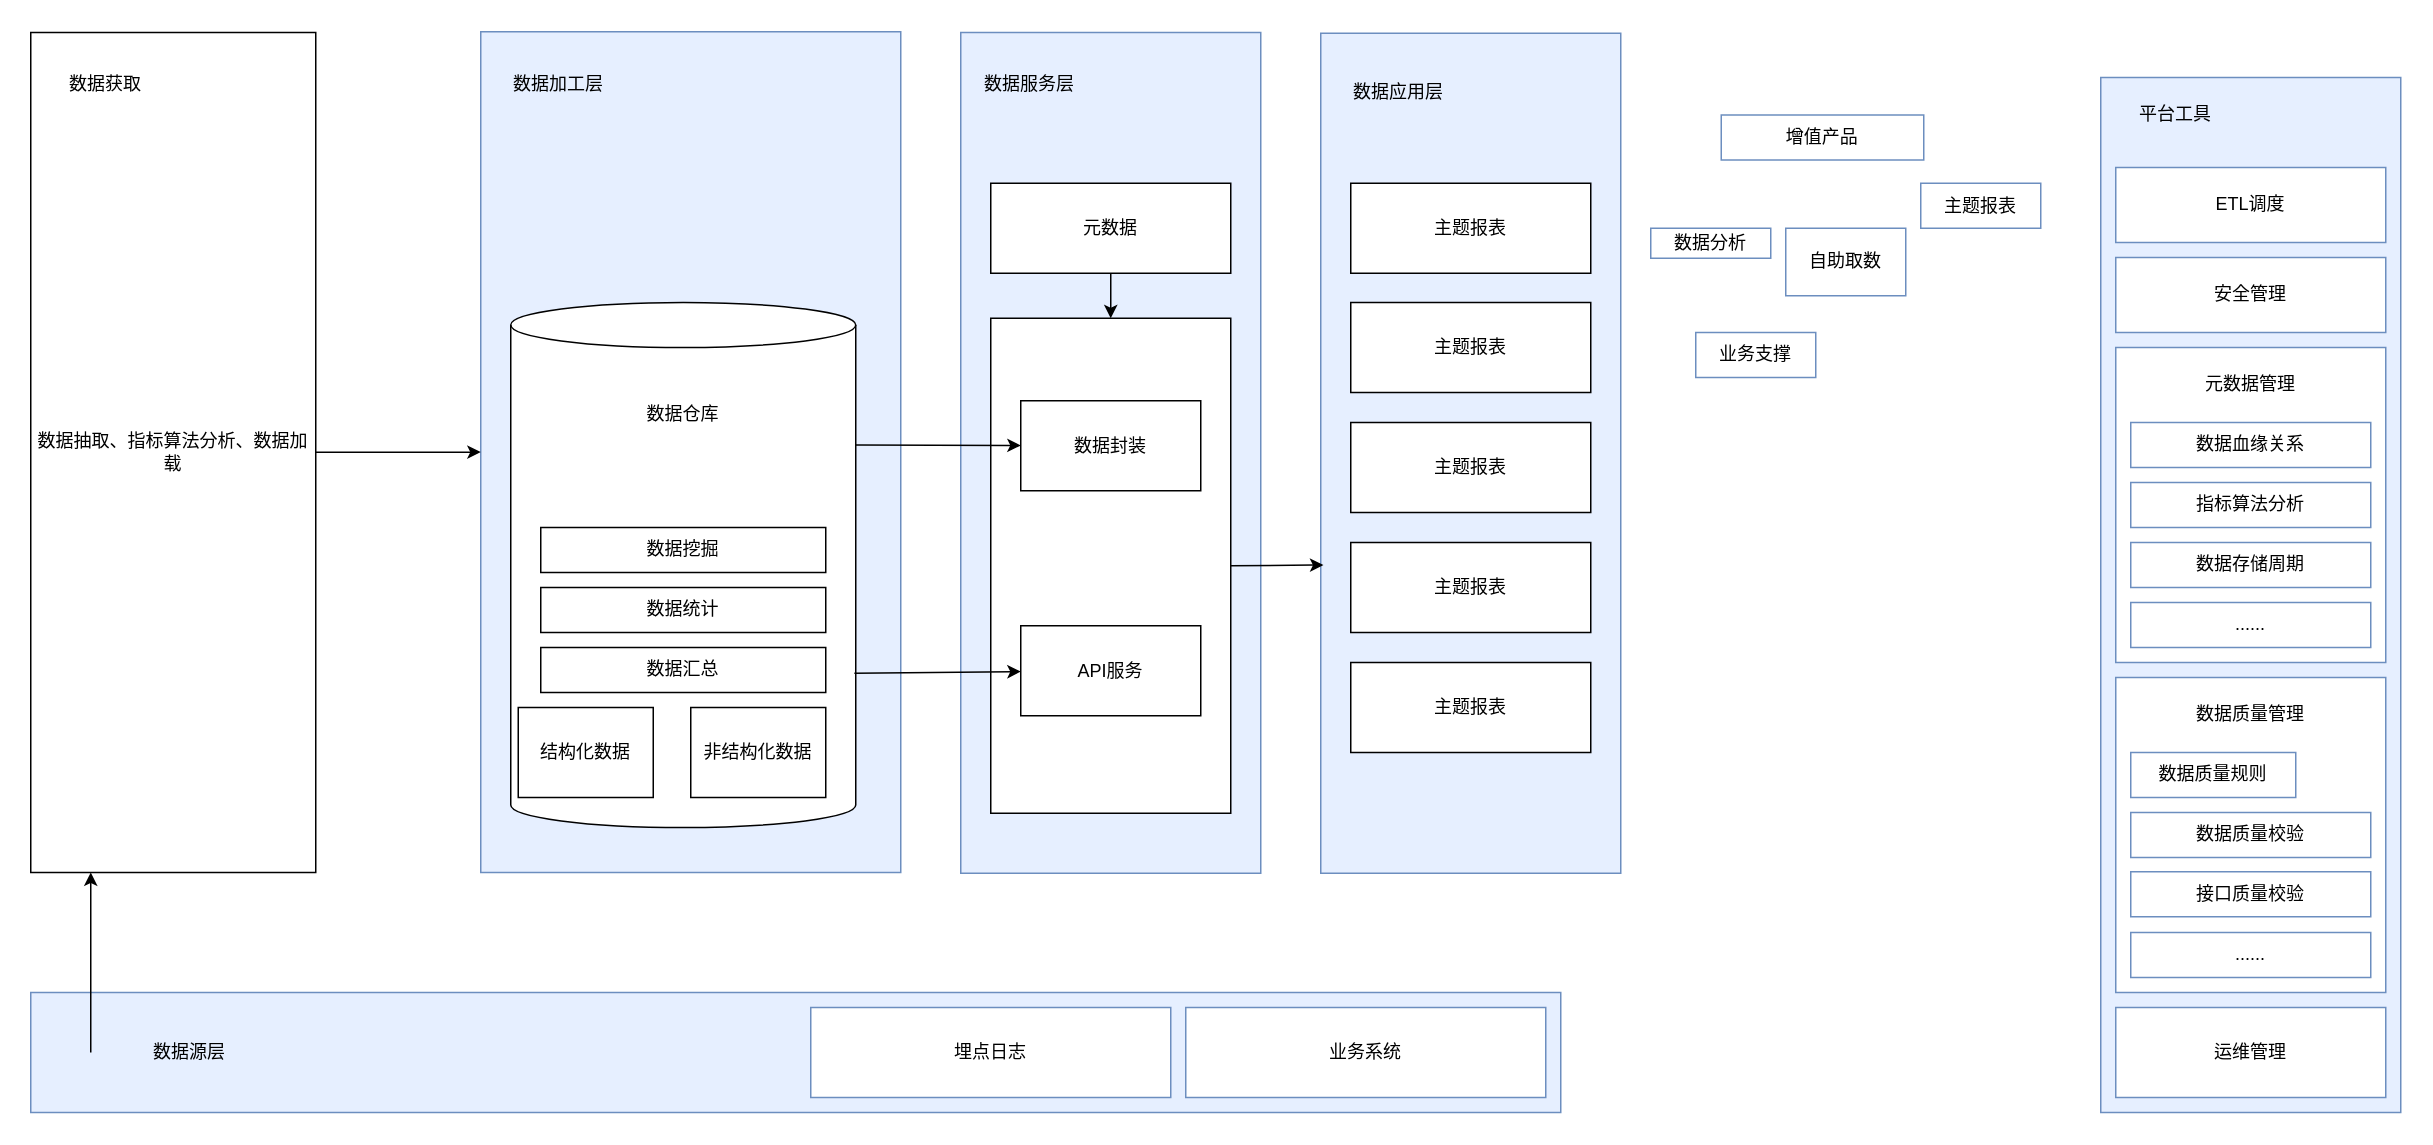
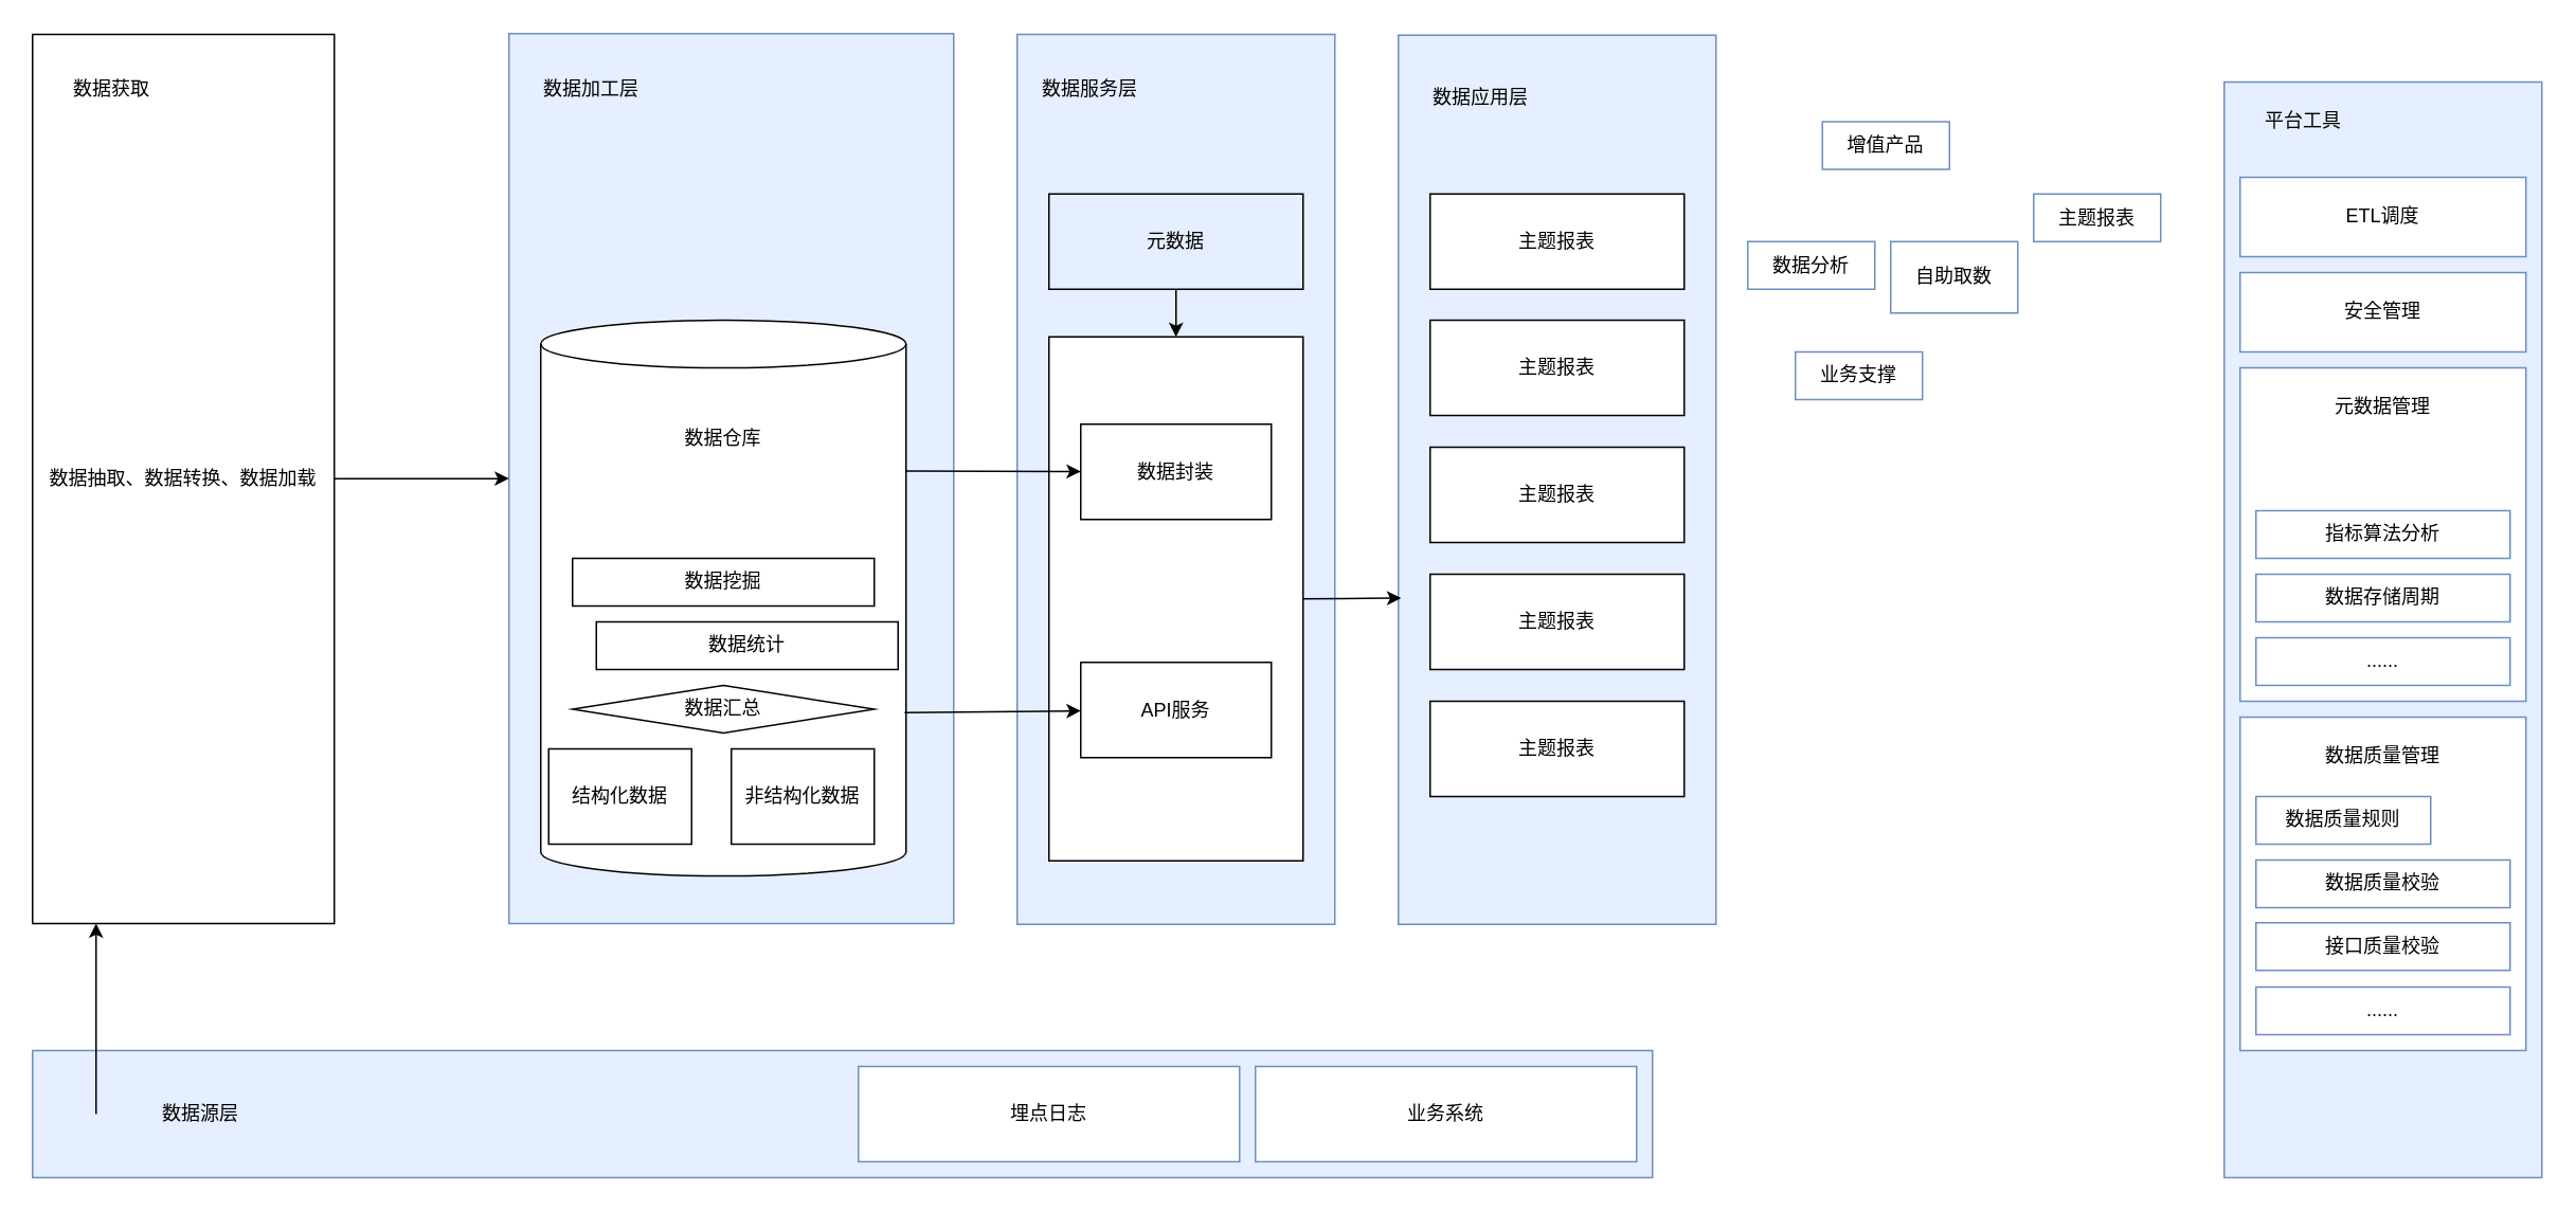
  <mxCell id="0" />
  <mxCell id="1" parent="0" />
  <mxCell id="2" value="" style="rounded=0;whiteSpace=wrap;html=1;fillColor=#E6EFFF;strokeColor=#6C8EBF;" vertex="1" parent="1"><mxGeometry y="20.5" width="280" height="560.5" as="geometry" x="320" /></mxCell>
  <mxCell id="3" value="数据加工层" style="text;html=1;strokeColor=none;fillColor=none;align=left;verticalAlign=middle;whiteSpace=wrap;rounded=0;" vertex="1" parent="1"><mxGeometry x="340" y="40.5" width="80" height="30" as="geometry" /></mxCell>
  <mxCell id="4" value="" style="rounded=0;whiteSpace=wrap;html=1;fillColor=#E6EFFF;strokeColor=#6C8EBF;" vertex="1" parent="1"><mxGeometry x="20" y="661" width="1020" height="80" as="geometry" /></mxCell>
  <mxCell id="5" value="埋点日志" style="rounded=0;whiteSpace=wrap;html=1;strokeColor=#6C8EBF;" vertex="1" parent="1"><mxGeometry x="540" y="671" width="240" height="60" as="geometry" /></mxCell>
  <mxCell id="6" value="业务系统" style="rounded=0;whiteSpace=wrap;html=1;strokeColor=#6C8EBF;" vertex="1" parent="1"><mxGeometry x="790" y="671" width="240" height="60" as="geometry" /></mxCell>
  <mxCell id="7" value="" style="rounded=0;whiteSpace=wrap;html=1;fillColor=#E6EFFF;strokeColor=#6C8EBF;" vertex="1" parent="1"><mxGeometry x="640" y="21" width="200" height="560.5" as="geometry" /></mxCell>
  <mxCell id="8" value="数据服务层" style="text;html=1;strokeColor=none;fillColor=none;align=left;verticalAlign=middle;whiteSpace=wrap;rounded=0;" vertex="1" parent="1"><mxGeometry x="654" y="40.5" width="80" height="30" as="geometry" /></mxCell>
  <mxCell id="9" value="" style="rounded=0;whiteSpace=wrap;html=1;fillColor=#E6EFFF;strokeColor=#6C8EBF;" vertex="1" parent="1"><mxGeometry x="1400" y="51" width="200" height="690" as="geometry" /></mxCell>
  <mxCell id="10" value="平台工具" style="text;html=1;strokeColor=none;fillColor=none;align=center;verticalAlign=middle;whiteSpace=wrap;rounded=0;" vertex="1" parent="1"><mxGeometry x="1410" y="61" width="80" height="30" as="geometry" /></mxCell>
  <mxCell id="11" value="" style="rounded=0;whiteSpace=wrap;html=1;strokeColor=#6C8EBF;" vertex="1" parent="1"><mxGeometry x="1410" y="111" width="180" height="50" as="geometry" /></mxCell>
  <mxCell id="12" value="" style="rounded=0;whiteSpace=wrap;html=1;strokeColor=#6C8EBF;" vertex="1" parent="1"><mxGeometry x="1410" y="451" width="180" height="210" as="geometry" /></mxCell>
- <mxCell id="13" value="运维管理" style="rounded=0;whiteSpace=wrap;html=1;strokeColor=#6C8EBF;" vertex="1" parent="1"><mxGeometry x="1410" y="671" width="180" height="60" as="geometry" /></mxCell>
  <mxCell id="14" value="数据质量规则" style="rounded=0;whiteSpace=wrap;html=1;strokeColor=#6C8EBF;" vertex="1" parent="1"><mxGeometry x="1420" y="501" width="110" height="30" as="geometry" /></mxCell>
  <mxCell id="15" value="接口质量校验" style="rounded=0;whiteSpace=wrap;html=1;strokeColor=#6C8EBF;" vertex="1" parent="1"><mxGeometry x="1420" y="580.5" width="160" height="30" as="geometry" /></mxCell>
  <mxCell id="16" value="数据质量校验" style="rounded=0;whiteSpace=wrap;html=1;strokeColor=#6C8EBF;" vertex="1" parent="1"><mxGeometry x="1420" y="541" width="160" height="30" as="geometry" /></mxCell>
  <mxCell id="17" value="......" style="rounded=0;whiteSpace=wrap;html=1;strokeColor=#6C8EBF;" vertex="1" parent="1"><mxGeometry x="1420" y="621" width="160" height="30" as="geometry" /></mxCell>
  <mxCell id="18" value="数据质量管理" style="text;html=1;strokeColor=#FFFFFF;fillColor=none;align=center;verticalAlign=middle;whiteSpace=wrap;rounded=0;" vertex="1" parent="1"><mxGeometry x="1420" y="461" width="160" height="30" as="geometry" /></mxCell>
  <mxCell id="19" value="" style="rounded=0;whiteSpace=wrap;html=1;strokeColor=#6C8EBF;" vertex="1" parent="1"><mxGeometry x="1410" y="231" width="180" height="210" as="geometry" /></mxCell>
  <mxCell id="20" value="......" style="rounded=0;whiteSpace=wrap;html=1;strokeColor=#6C8EBF;" vertex="1" parent="1"><mxGeometry x="1420" y="401" width="160" height="30" as="geometry" /></mxCell>
  <mxCell id="21" value="数据存储周期" style="rounded=0;whiteSpace=wrap;html=1;strokeColor=#6C8EBF;" vertex="1" parent="1"><mxGeometry x="1420" y="361" width="160" height="30" as="geometry" /></mxCell>
  <mxCell id="22" value="指标算法分析" style="rounded=0;whiteSpace=wrap;html=1;strokeColor=#6C8EBF;" vertex="1" parent="1"><mxGeometry x="1420" y="321" width="160" height="30" as="geometry" /></mxCell>
- <mxCell id="23" value="数据血缘关系" style="rounded=0;whiteSpace=wrap;html=1;strokeColor=#6C8EBF;" vertex="1" parent="1"><mxGeometry x="1420" y="281" width="160" height="30" as="geometry" /></mxCell>
  <mxCell id="24" value="元数据管理" style="text;html=1;strokeColor=#FFFFFF;fillColor=none;align=center;verticalAlign=middle;whiteSpace=wrap;rounded=0;" vertex="1" parent="1"><mxGeometry x="1420" y="241" width="160" height="30" as="geometry" /></mxCell>
  <mxCell id="25" value="ETL调度" style="text;html=1;strokeColor=#FFFFFF;fillColor=none;align=center;verticalAlign=middle;whiteSpace=wrap;rounded=0;" vertex="1" parent="1"><mxGeometry x="1420" y="121" width="160" height="30" as="geometry" /></mxCell>
  <mxCell id="26" value="数据源层" style="text;html=1;strokeColor=none;fillColor=none;align=left;verticalAlign=middle;whiteSpace=wrap;rounded=0;" vertex="1" parent="1"><mxGeometry x="100" y="686" width="60" height="30" as="geometry" /></mxCell>
  <mxCell id="27" value="" style="rounded=0;whiteSpace=wrap;html=1;fillColor=#E6EFFF;strokeColor=#6C8EBF;" vertex="1" parent="1"><mxGeometry x="880" y="21.5" width="200" height="560" as="geometry" /></mxCell>
  <mxCell id="28" value="数据应用层" style="text;html=1;strokeColor=none;fillColor=none;align=left;verticalAlign=middle;whiteSpace=wrap;rounded=0;" vertex="1" parent="1"><mxGeometry x="900" y="46" width="80" height="30" as="geometry" /></mxCell>
  <mxCell id="29" value="主题报表" style="rounded=0;whiteSpace=wrap;html=1;strokeColor=#6C8EBF;" vertex="1" parent="1"><mxGeometry x="1280" y="121.5" width="80" height="30" as="geometry" /></mxCell>
  <mxCell id="30" value="自助取数" style="rounded=0;whiteSpace=wrap;html=1;strokeColor=#6C8EBF;" vertex="1" parent="1"><mxGeometry x="1190" y="151.5" width="80" height="45" as="geometry" /></mxCell>
- <mxCell id="31" value="增值产品" style="rounded=0;whiteSpace=wrap;html=1;strokeColor=#6C8EBF;" vertex="1" parent="1"><mxGeometry x="1147" y="76" width="135" height="30" as="geometry" /></mxCell>
- <mxCell id="32" value="数据分析" style="rounded=0;whiteSpace=wrap;html=1;strokeColor=#6C8EBF;" vertex="1" parent="1"><mxGeometry x="1100" y="151.5" width="80" height="20" as="geometry" /></mxCell>
+ <mxCell id="31" value="增值产品" style="rounded=0;whiteSpace=wrap;html=1;strokeColor=#6C8EBF;" vertex="1" parent="1"><mxGeometry x="1147" y="76" width="80" height="30" as="geometry" /></mxCell>
+ <mxCell id="32" value="数据分析" style="rounded=0;whiteSpace=wrap;html=1;strokeColor=#6C8EBF;" vertex="1" parent="1"><mxGeometry x="1100" y="151.5" width="80" height="30" as="geometry" /></mxCell>
  <mxCell id="33" value="业务支撑" style="rounded=0;whiteSpace=wrap;html=1;strokeColor=#6C8EBF;" vertex="1" parent="1"><mxGeometry x="1130" y="221" width="80" height="30" as="geometry" /></mxCell>
  <mxCell id="34" value="" style="rounded=0;whiteSpace=wrap;html=1;strokeColor=#6C8EBF;" vertex="1" parent="1"><mxGeometry x="1410" y="171" width="180" height="50" as="geometry" /></mxCell>
  <mxCell id="35" value="安全管理" style="text;html=1;strokeColor=#FFFFFF;fillColor=none;align=center;verticalAlign=middle;whiteSpace=wrap;rounded=0;" vertex="1" parent="1"><mxGeometry x="1420" y="181" width="160" height="30" as="geometry" /></mxCell>
- <mxCell id="36" value="数据抽取、指标算法分析、数据加载" style="rounded=0;whiteSpace=wrap;html=1;" vertex="1" parent="1"><mxGeometry x="20" y="21" width="190" height="560" as="geometry" /></mxCell>
+ <mxCell id="36" value="数据抽取、数据转换、数据加载" style="rounded=0;whiteSpace=wrap;html=1;" vertex="1" parent="1"><mxGeometry x="20" y="21" width="190" height="560" as="geometry" /></mxCell>
  <mxCell id="37" value="" style="endArrow=classic;html=1;rounded=0;" edge="1" parent="1"><mxGeometry width="50" height="50" relative="1" as="geometry"><mxPoint x="60" y="701" as="sourcePoint" /><mxPoint x="60" y="581" as="targetPoint" /></mxGeometry></mxCell>
  <mxCell id="38" value="" style="endArrow=classic;html=1;rounded=0;entryX=0;entryY=0.5;entryDx=0;entryDy=0;" edge="1" parent="1" source="36" target="2"><mxGeometry width="50" height="50" relative="1" as="geometry"><mxPoint x="220" y="300.578" as="sourcePoint" /><mxPoint x="240" y="281" as="targetPoint" /></mxGeometry></mxCell>
  <mxCell id="39" value="" style="shape=cylinder3;whiteSpace=wrap;html=1;boundedLbl=1;backgroundOutline=1;size=15;" vertex="1" parent="1"><mxGeometry x="340" y="201" width="230" height="350" as="geometry" /></mxCell>
  <mxCell id="40" value="数据仓库" style="text;html=1;strokeColor=none;fillColor=none;align=center;verticalAlign=middle;whiteSpace=wrap;rounded=0;" vertex="1" parent="1"><mxGeometry x="425" y="261" width="60" height="30" as="geometry" /></mxCell>
  <mxCell id="41" value="数据获取" style="text;html=1;strokeColor=none;fillColor=none;align=center;verticalAlign=middle;whiteSpace=wrap;rounded=0;" vertex="1" parent="1"><mxGeometry x="40" y="40.5" width="60" height="30" as="geometry" /></mxCell>
  <mxCell id="42" value="结构化数据" style="rounded=0;whiteSpace=wrap;html=1;" vertex="1" parent="1"><mxGeometry x="345" y="471" width="90" height="60" as="geometry" /></mxCell>
  <mxCell id="43" value="非结构化数据" style="rounded=0;whiteSpace=wrap;html=1;" vertex="1" parent="1"><mxGeometry x="460" y="471" width="90" height="60" as="geometry" /></mxCell>
- <mxCell id="44" value="数据汇总" style="rounded=0;whiteSpace=wrap;html=1;" vertex="1" parent="1"><mxGeometry x="360" y="431" width="190" height="30" as="geometry" /></mxCell>
+ <mxCell id="44" value="数据汇总" style="rhombus;whiteSpace=wrap;html=1;" vertex="1" parent="1"><mxGeometry x="360" y="431" width="190" height="30" as="geometry" /></mxCell>
  <mxCell id="45" value="数据挖掘" style="rounded=0;whiteSpace=wrap;html=1;" vertex="1" parent="1"><mxGeometry x="360" y="351" width="190" height="30" as="geometry" /></mxCell>
- <mxCell id="46" value="数据统计" style="rounded=0;whiteSpace=wrap;html=1;" vertex="1" parent="1"><mxGeometry x="360" y="391" width="190" height="30" as="geometry" /></mxCell>
- <mxCell id="47" value="元数据" style="rounded=0;whiteSpace=wrap;html=1;" vertex="1" parent="1"><mxGeometry x="660" y="121.5" width="160" height="60" as="geometry" /></mxCell>
+ <mxCell id="46" value="数据统计" style="rounded=0;whiteSpace=wrap;html=1;" vertex="1" parent="1"><mxGeometry x="375" y="391" width="190" height="30" as="geometry" /></mxCell>
+ <mxCell id="47" value="元数据" style="rounded=0;whiteSpace=wrap;html=1;fillColor=#e6efff;" vertex="1" parent="1"><mxGeometry x="660" y="121.5" width="160" height="60" as="geometry" /></mxCell>
  <mxCell id="48" value="" style="rounded=0;whiteSpace=wrap;html=1;" vertex="1" parent="1"><mxGeometry x="660" y="211.5" width="160" height="330" as="geometry" /></mxCell>
  <mxCell id="49" value="数据封装" style="rounded=0;whiteSpace=wrap;html=1;" vertex="1" parent="1"><mxGeometry x="680" y="266.5" width="120" height="60" as="geometry" /></mxCell>
  <mxCell id="50" value="API服务" style="rounded=0;whiteSpace=wrap;html=1;" vertex="1" parent="1"><mxGeometry x="680" y="416.5" width="120" height="60" as="geometry" /></mxCell>
  <mxCell id="51" value="" style="endArrow=classic;html=1;rounded=0;" edge="1" parent="1" source="47" target="48"><mxGeometry width="50" height="50" relative="1" as="geometry"><mxPoint x="520" y="181.5" as="sourcePoint" /><mxPoint x="570" y="131.5" as="targetPoint" /></mxGeometry></mxCell>
  <mxCell id="52" value="" style="endArrow=classic;html=1;rounded=0;exitX=1;exitY=0;exitDx=0;exitDy=95;exitPerimeter=0;" edge="1" parent="1" source="39" target="49"><mxGeometry width="50" height="50" relative="1" as="geometry"><mxPoint x="540" y="291" as="sourcePoint" /><mxPoint x="590" y="241" as="targetPoint" /></mxGeometry></mxCell>
  <mxCell id="53" value="" style="endArrow=classic;html=1;rounded=0;exitX=0.996;exitY=0.706;exitDx=0;exitDy=0;exitPerimeter=0;" edge="1" parent="1" source="39" target="50"><mxGeometry width="50" height="50" relative="1" as="geometry"><mxPoint x="610" y="471" as="sourcePoint" /><mxPoint x="660" y="421" as="targetPoint" /></mxGeometry></mxCell>
  <mxCell id="54" value="主题报表" style="rounded=0;whiteSpace=wrap;html=1;" vertex="1" parent="1"><mxGeometry x="900" y="121.5" width="160" height="60" as="geometry" /></mxCell>
  <mxCell id="55" value="主题报表" style="rounded=0;whiteSpace=wrap;html=1;" vertex="1" parent="1"><mxGeometry x="900" y="201" width="160" height="60" as="geometry" /></mxCell>
  <mxCell id="56" value="主题报表" style="rounded=0;whiteSpace=wrap;html=1;" vertex="1" parent="1"><mxGeometry x="900" y="281" width="160" height="60" as="geometry" /></mxCell>
  <mxCell id="57" value="主题报表" style="rounded=0;whiteSpace=wrap;html=1;" vertex="1" parent="1"><mxGeometry x="900" y="361" width="160" height="60" as="geometry" /></mxCell>
  <mxCell id="58" value="主题报表" style="rounded=0;whiteSpace=wrap;html=1;" vertex="1" parent="1"><mxGeometry x="900" y="441" width="160" height="60" as="geometry" /></mxCell>
  <mxCell id="59" value="" style="endArrow=classic;html=1;rounded=0;exitX=1;exitY=0.5;exitDx=0;exitDy=0;entryX=0.009;entryY=0.633;entryDx=0;entryDy=0;entryPerimeter=0;" edge="1" parent="1" source="48" target="27"><mxGeometry width="50" height="50" relative="1" as="geometry"><mxPoint x="840" y="321.5" as="sourcePoint" /><mxPoint x="890" y="271.5" as="targetPoint" /></mxGeometry></mxCell>
